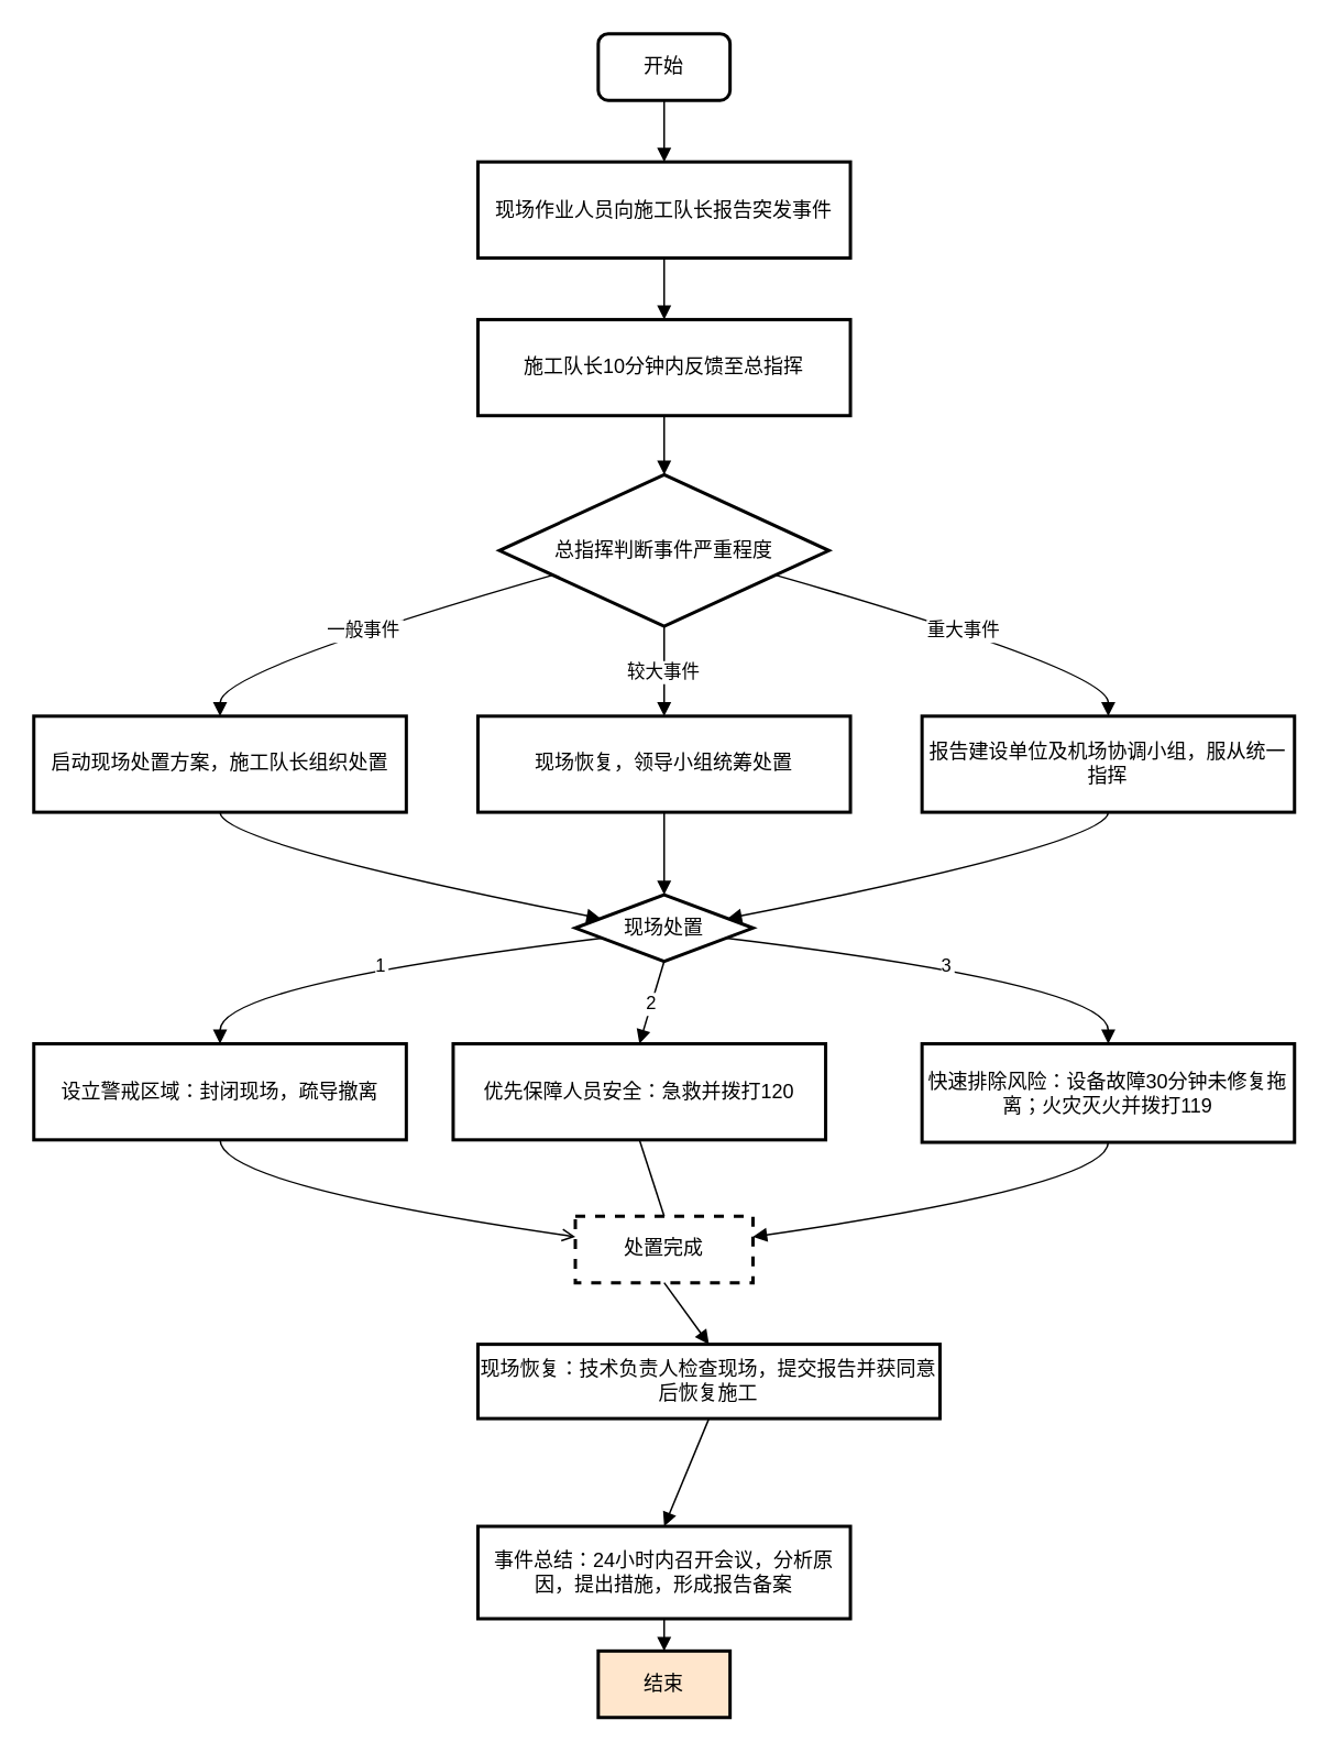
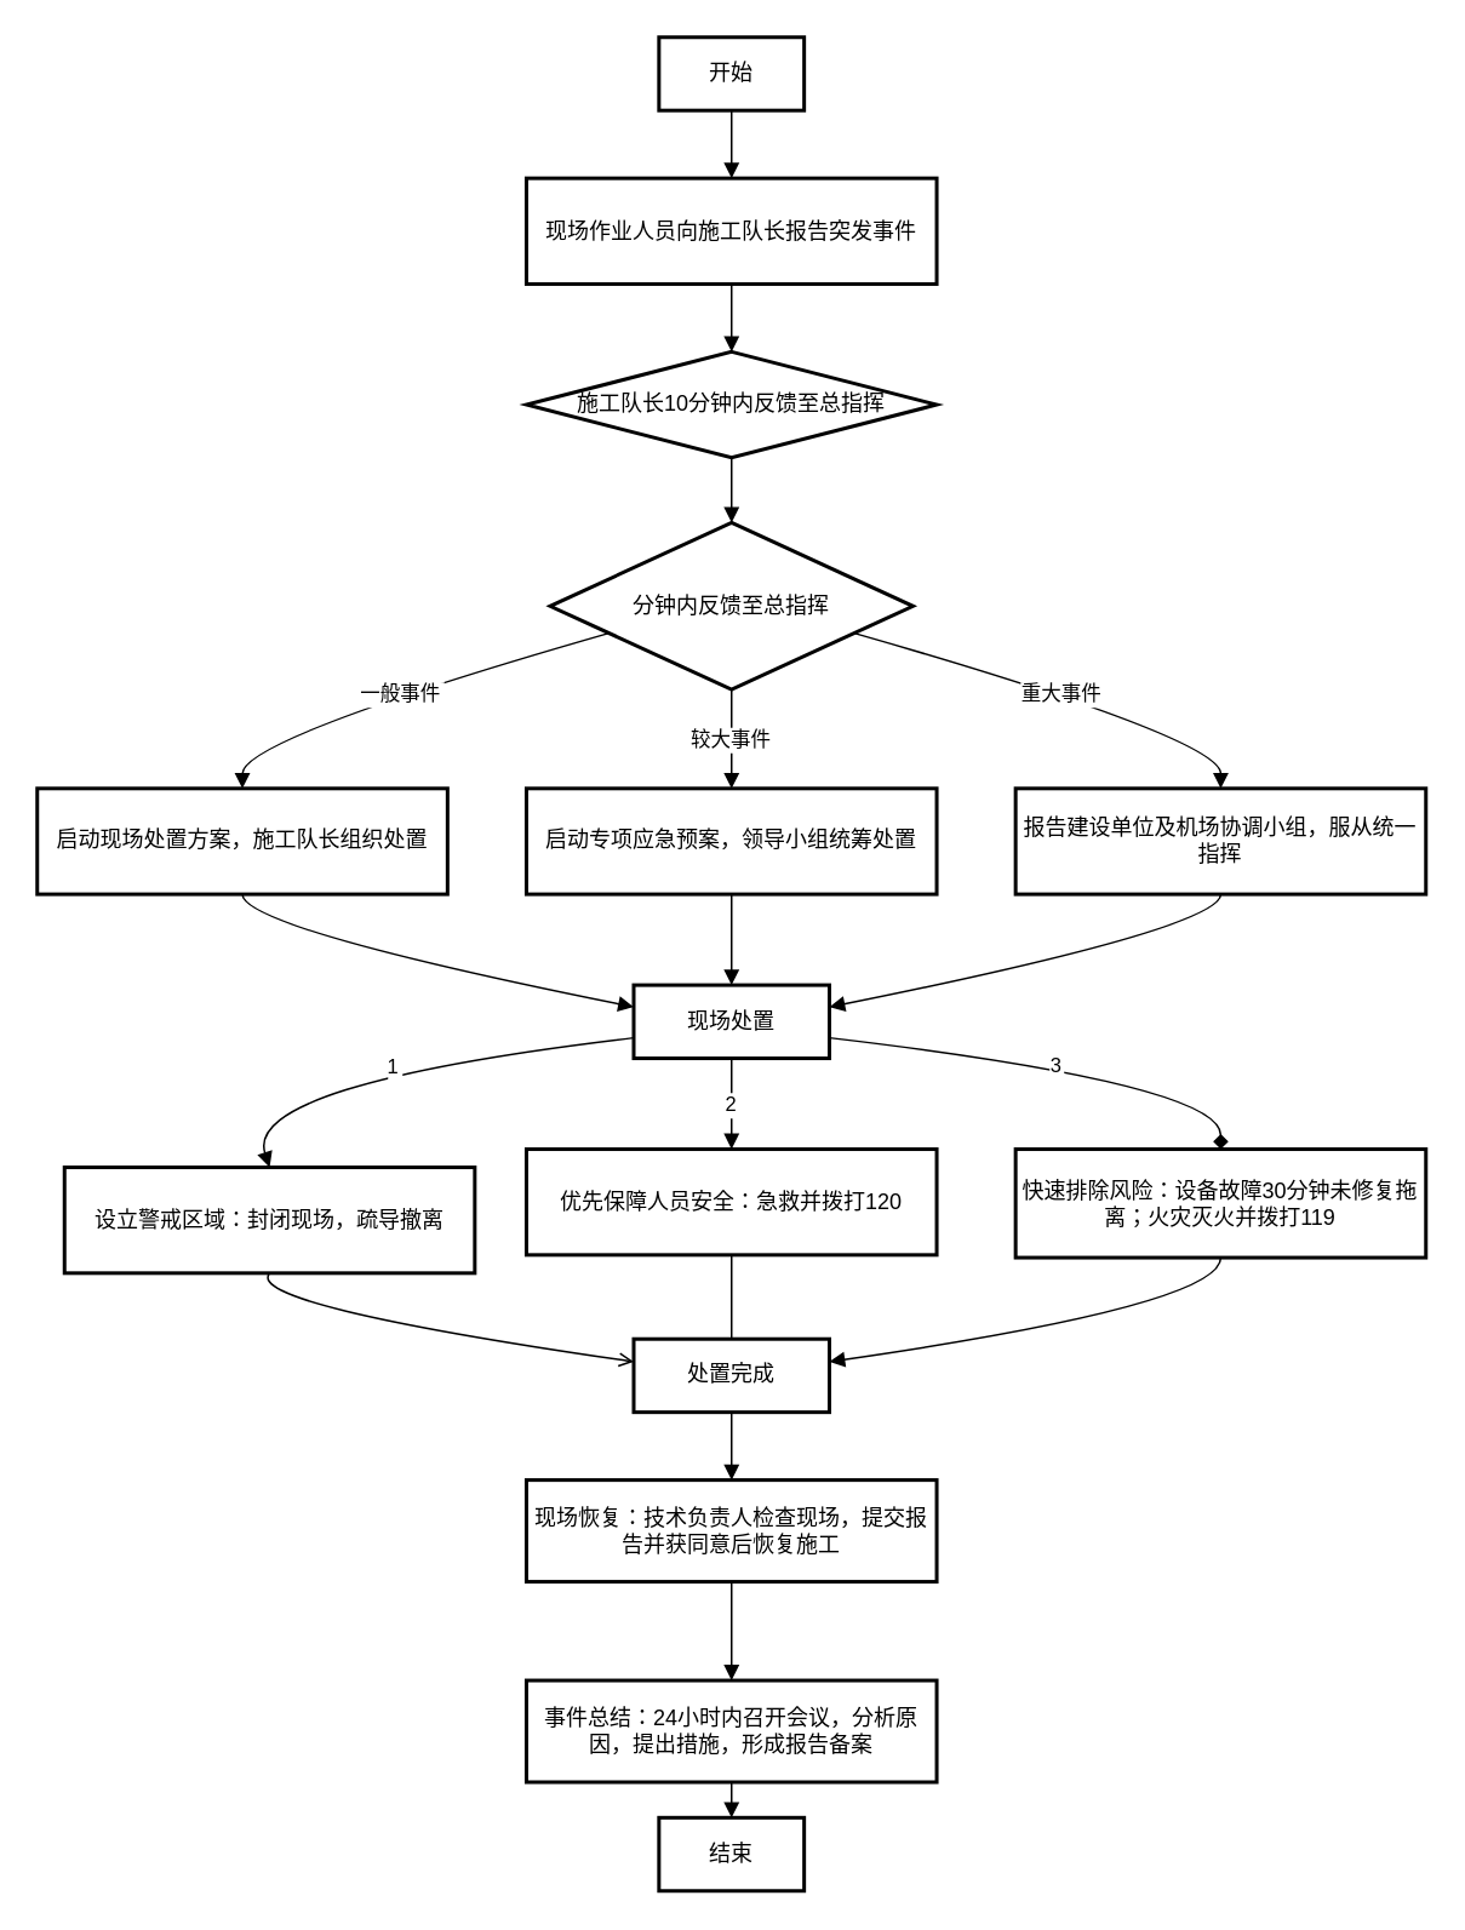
  <mxCell id="0" />
  <mxCell id="1" parent="0" />
  <mxCell id="2" value="" style="group" vertex="1" connectable="0" parent="1"><mxGeometry x="20" y="20" width="764" height="1020" as="geometry" /></mxCell>
- <mxCell id="3" value="开始" style="whiteSpace=wrap;strokeWidth=2;rounded=1;" vertex="1" parent="2"><mxGeometry x="342.064" width="79.873" height="40.293" as="geometry" /></mxCell>
+ <mxCell id="3" value="开始" style="whiteSpace=wrap;strokeWidth=2;" vertex="1" parent="2"><mxGeometry x="342.064" width="79.873" height="40.293" as="geometry" /></mxCell>
  <mxCell id="4" value="现场作业人员向施工队长报告突发事件" style="whiteSpace=wrap;strokeWidth=2;" vertex="1" parent="2"><mxGeometry x="269.136" y="77.601" width="225.727" height="58.2" as="geometry" /></mxCell>
- <mxCell id="5" value="施工队长10分钟内反馈至总指挥" style="whiteSpace=wrap;strokeWidth=2;" vertex="1" parent="2"><mxGeometry x="269.136" y="173.109" width="225.727" height="58.2" as="geometry" /></mxCell>
- <mxCell id="6" value="总指挥判断事件严重程度" style="rhombus;strokeWidth=2;whiteSpace=wrap;" vertex="1" parent="2"><mxGeometry x="282.159" y="267.125" width="199.682" height="91.778" as="geometry" /></mxCell>
+ <mxCell id="5" value="施工队长10分钟内反馈至总指挥" style="rhombus;whiteSpace=wrap;strokeWidth=2;" vertex="1" parent="2"><mxGeometry x="269.136" y="173.109" width="225.727" height="58.2" as="geometry" /></mxCell>
+ <mxCell id="6" value="分钟内反馈至总指挥" style="rhombus;strokeWidth=2;whiteSpace=wrap;" vertex="1" parent="2"><mxGeometry x="282.159" y="267.125" width="199.682" height="91.778" as="geometry" /></mxCell>
  <mxCell id="7" value="启动现场处置方案，施工队长组织处置" style="whiteSpace=wrap;strokeWidth=2;" vertex="1" parent="2"><mxGeometry y="413.372" width="225.727" height="58.2" as="geometry" /></mxCell>
- <mxCell id="8" value="现场恢复，领导小组统筹处置" style="whiteSpace=wrap;strokeWidth=2;" vertex="1" parent="2"><mxGeometry x="269.136" y="413.372" width="225.727" height="58.2" as="geometry" /></mxCell>
+ <mxCell id="8" value="启动专项应急预案，领导小组统筹处置" style="whiteSpace=wrap;strokeWidth=2;" vertex="1" parent="2"><mxGeometry x="269.136" y="413.372" width="225.727" height="58.2" as="geometry" /></mxCell>
  <mxCell id="9" value="报告建设单位及机场协调小组，服从统一指挥" style="whiteSpace=wrap;strokeWidth=2;" vertex="1" parent="2"><mxGeometry x="538.273" y="413.372" width="225.727" height="58.2" as="geometry" /></mxCell>
- <mxCell id="10" value="现场处置" style="rhombus;whiteSpace=wrap;strokeWidth=2;" vertex="1" parent="2"><mxGeometry x="328.173" y="521.565" width="107.655" height="40.293" as="geometry" /></mxCell>
- <mxCell id="11" value="设立警戒区域：封闭现场，疏导撤离" style="whiteSpace=wrap;strokeWidth=2;" vertex="1" parent="2"><mxGeometry y="611.851" width="225.727" height="58.2" as="geometry" /></mxCell>
- <mxCell id="12" value="优先保障人员安全：急救并拨打120" style="whiteSpace=wrap;strokeWidth=2;" vertex="1" parent="2"><mxGeometry x="254.136" y="611.851" width="225.727" height="58.2" as="geometry" /></mxCell>
+ <mxCell id="10" value="现场处置" style="whiteSpace=wrap;strokeWidth=2;" vertex="1" parent="2"><mxGeometry x="328.173" y="521.565" width="107.655" height="40.293" as="geometry" /></mxCell>
+ <mxCell id="11" value="设立警戒区域：封闭现场，疏导撤离" style="whiteSpace=wrap;strokeWidth=2;" vertex="1" parent="2"><mxGeometry x="15" y="621.851" width="225.727" height="58.2" as="geometry" /></mxCell>
+ <mxCell id="12" value="优先保障人员安全：急救并拨打120" style="whiteSpace=wrap;strokeWidth=2;" vertex="1" parent="2"><mxGeometry x="269.136" y="611.851" width="225.727" height="58.2" as="geometry" /></mxCell>
  <mxCell id="13" value="快速排除风险：设备故障30分钟未修复拖离；火灾灭火并拨打119" style="whiteSpace=wrap;strokeWidth=2;" vertex="1" parent="2"><mxGeometry x="538.273" y="611.851" width="225.727" height="59.693" as="geometry" /></mxCell>
- <mxCell id="14" value="处置完成" style="whiteSpace=wrap;strokeWidth=2;dashed=1;" vertex="1" parent="2"><mxGeometry x="328.173" y="716.313" width="107.655" height="40.293" as="geometry" /></mxCell>
- <mxCell id="15" value="现场恢复：技术负责人检查现场，提交报告并获同意后恢复施工" style="whiteSpace=wrap;strokeWidth=2;" vertex="1" parent="2"><mxGeometry x="269.136" y="793.914" width="280" height="45" as="geometry" /></mxCell>
+ <mxCell id="14" value="处置完成" style="whiteSpace=wrap;strokeWidth=2;" vertex="1" parent="2"><mxGeometry x="328.173" y="716.313" width="107.655" height="40.293" as="geometry" /></mxCell>
+ <mxCell id="15" value="现场恢复：技术负责人检查现场，提交报告并获同意后恢复施工" style="whiteSpace=wrap;strokeWidth=2;" vertex="1" parent="2"><mxGeometry x="269.136" y="793.914" width="225.727" height="55.962" as="geometry" /></mxCell>
  <mxCell id="16" value="事件总结：24小时内召开会议，分析原因，提出措施，形成报告备案" style="whiteSpace=wrap;strokeWidth=2;" vertex="1" parent="2"><mxGeometry x="269.136" y="904.199" width="225.727" height="55.962" as="geometry" /></mxCell>
- <mxCell id="17" value="结束" style="whiteSpace=wrap;strokeWidth=2;fillColor=#ffe6cc;" vertex="1" parent="2"><mxGeometry x="342.064" y="979.707" width="79.873" height="40.293" as="geometry" /></mxCell>
+ <mxCell id="17" value="结束" style="whiteSpace=wrap;strokeWidth=2;" vertex="1" parent="2"><mxGeometry x="342.064" y="979.707" width="79.873" height="40.293" as="geometry" /></mxCell>
  <mxCell id="18" value="" style="curved=1;startArrow=none;endArrow=block;exitX=0.5;exitY=1;entryX=0.5;entryY=0;rounded=0;" edge="1" parent="2" source="3" target="4"><mxGeometry relative="1" as="geometry"><Array as="points" /></mxGeometry></mxCell>
  <mxCell id="19" value="" style="curved=1;startArrow=none;endArrow=block;exitX=0.5;exitY=1;entryX=0.5;entryY=0;rounded=0;" edge="1" parent="2" source="4" target="5"><mxGeometry relative="1" as="geometry"><Array as="points" /></mxGeometry></mxCell>
  <mxCell id="20" value="" style="curved=1;startArrow=none;endArrow=block;exitX=0.5;exitY=1;entryX=0.5;entryY=0;rounded=0;" edge="1" parent="2" source="5" target="6"><mxGeometry relative="1" as="geometry"><Array as="points" /></mxGeometry></mxCell>
  <mxCell id="21" value="一般事件" style="curved=1;startArrow=none;endArrow=block;exitX=0;exitY=0.74;entryX=0.5;entryY=-0.01;rounded=0;" edge="1" parent="2" source="6" target="7"><mxGeometry relative="1" as="geometry"><Array as="points"><mxPoint x="112.864" y="385.764" /></Array></mxGeometry></mxCell>
  <mxCell id="22" value="较大事件" style="curved=1;startArrow=none;endArrow=block;exitX=0.5;exitY=1;entryX=0.5;entryY=-0.01;rounded=0;" edge="1" parent="2" source="6" target="8"><mxGeometry relative="1" as="geometry"><Array as="points" /></mxGeometry></mxCell>
  <mxCell id="23" value="重大事件" style="curved=1;startArrow=none;endArrow=block;exitX=1;exitY=0.74;entryX=0.5;entryY=-0.01;rounded=0;" edge="1" parent="2" source="6" target="9"><mxGeometry relative="1" as="geometry"><Array as="points"><mxPoint x="651.136" y="385.764" /></Array></mxGeometry></mxCell>
  <mxCell id="24" value="" style="curved=1;startArrow=none;endArrow=block;exitX=0.5;exitY=0.99;entryX=0;entryY=0.3;rounded=0;" edge="1" parent="2" source="7" target="10"><mxGeometry relative="1" as="geometry"><Array as="points"><mxPoint x="112.864" y="490.227" /></Array></mxGeometry></mxCell>
  <mxCell id="25" value="" style="curved=1;startArrow=none;endArrow=block;exitX=0.5;exitY=0.99;entryX=0.5;entryY=-0.01;rounded=0;" edge="1" parent="2" source="8" target="10"><mxGeometry relative="1" as="geometry"><Array as="points" /></mxGeometry></mxCell>
  <mxCell id="26" value="" style="curved=1;startArrow=none;endArrow=block;exitX=0.5;exitY=0.99;entryX=1;entryY=0.3;rounded=0;" edge="1" parent="2" source="9" target="10"><mxGeometry relative="1" as="geometry"><Array as="points"><mxPoint x="651.136" y="490.227" /></Array></mxGeometry></mxCell>
  <mxCell id="27" value="1" style="curved=1;startArrow=none;endArrow=block;exitX=0;exitY=0.72;entryX=0.5;entryY=0;rounded=0;" edge="1" parent="2" source="10" target="11"><mxGeometry relative="1" as="geometry"><Array as="points"><mxPoint x="112.864" y="576.035" /></Array></mxGeometry></mxCell>
  <mxCell id="28" value="2" style="curved=1;startArrow=none;endArrow=block;exitX=0.5;exitY=0.99;entryX=0.5;entryY=0;rounded=0;" edge="1" parent="2" source="10" target="12"><mxGeometry relative="1" as="geometry"><Array as="points" /></mxGeometry></mxCell>
- <mxCell id="29" value="3" style="curved=1;startArrow=none;endArrow=block;exitX=1;exitY=0.72;entryX=0.5;entryY=0;rounded=0;" edge="1" parent="2" source="10" target="13"><mxGeometry relative="1" as="geometry"><Array as="points"><mxPoint x="651.136" y="576.035" /></Array></mxGeometry></mxCell>
+ <mxCell id="29" value="3" style="curved=1;startArrow=none;endArrow=diamond;exitX=1;exitY=0.72;entryX=0.5;entryY=0;rounded=0;" edge="1" parent="2" source="10" target="13"><mxGeometry relative="1" as="geometry"><Array as="points"><mxPoint x="651.136" y="576.035" /></Array></mxGeometry></mxCell>
  <mxCell id="30" value="" style="curved=1;startArrow=none;endArrow=open;exitX=0.5;exitY=1;entryX=0;entryY=0.31;rounded=0;" edge="1" parent="2" source="11" target="14"><mxGeometry relative="1" as="geometry"><Array as="points"><mxPoint x="112.864" y="697.659" /></Array></mxGeometry></mxCell>
  <mxCell id="31" value="" style="curved=1;startArrow=none;endArrow=none;exitX=0.5;exitY=1;entryX=0.5;entryY=0;rounded=0;" edge="1" parent="2" source="12" target="14"><mxGeometry relative="1" as="geometry"><Array as="points" /></mxGeometry></mxCell>
  <mxCell id="32" value="" style="curved=1;startArrow=none;endArrow=block;exitX=0.5;exitY=1;entryX=1;entryY=0.31;rounded=0;" edge="1" parent="2" source="13" target="14"><mxGeometry relative="1" as="geometry"><Array as="points"><mxPoint x="651.136" y="697.659" /></Array></mxGeometry></mxCell>
  <mxCell id="33" value="" style="curved=1;startArrow=none;endArrow=block;exitX=0.5;exitY=1;entryX=0.5;entryY=0;rounded=0;" edge="1" parent="2" source="14" target="15"><mxGeometry relative="1" as="geometry"><Array as="points" /></mxGeometry></mxCell>
  <mxCell id="34" value="" style="curved=1;startArrow=none;endArrow=block;exitX=0.5;exitY=1;entryX=0.5;entryY=0;rounded=0;" edge="1" parent="2" source="15" target="16"><mxGeometry relative="1" as="geometry"><Array as="points" /></mxGeometry></mxCell>
  <mxCell id="35" value="" style="curved=1;startArrow=none;endArrow=block;exitX=0.5;exitY=1;entryX=0.5;entryY=0;rounded=0;" edge="1" parent="2" source="16" target="17"><mxGeometry relative="1" as="geometry"><Array as="points" /></mxGeometry></mxCell>
